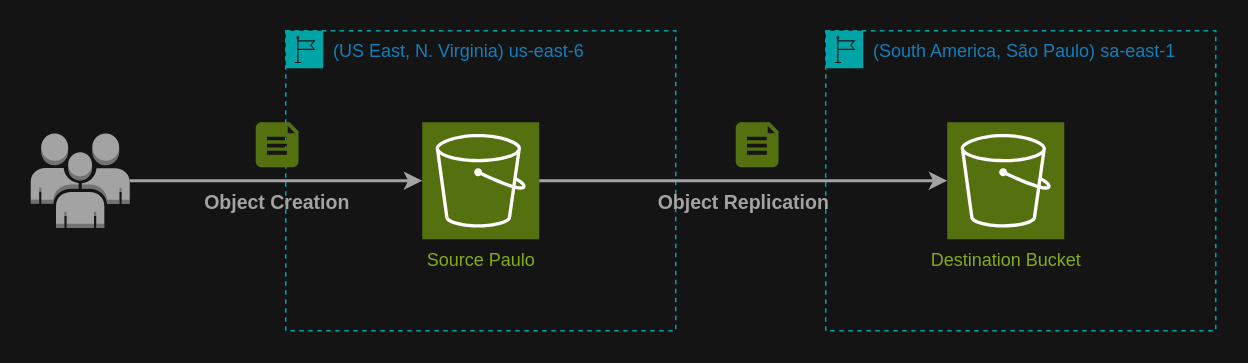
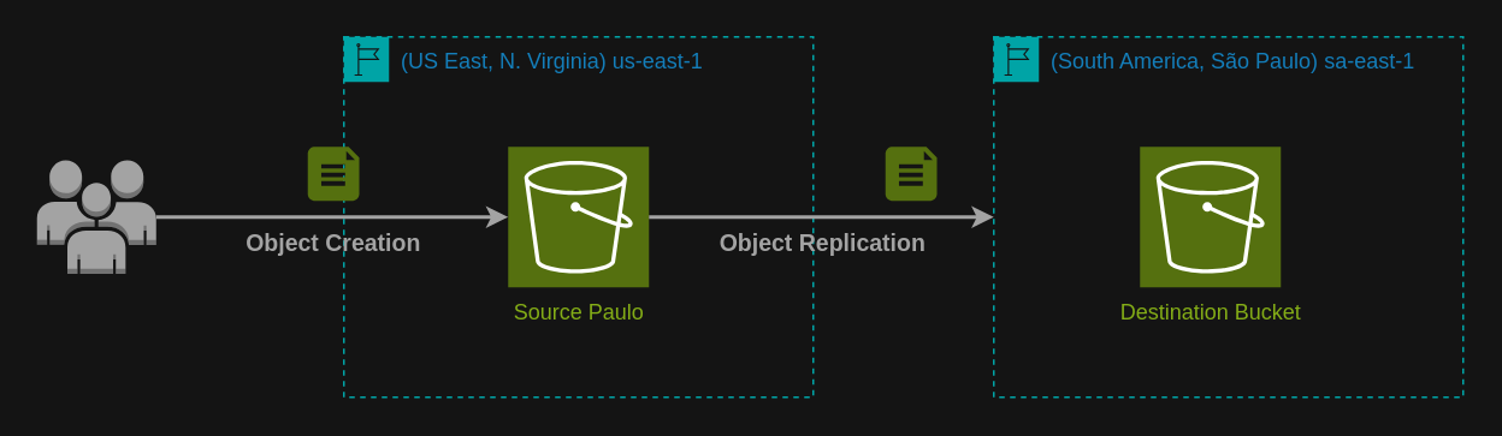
  <mxCell id="0" />
  <mxCell id="1" parent="0" />
  <mxCell id="2" value="&lt;span style=&quot;font-family: &amp;quot;Amazon Ember&amp;quot;, Helvetica, Arial, sans-serif; font-size: 12px;&quot;&gt;(South America, São Paulo)&amp;nbsp;&lt;/span&gt;&lt;span style=&quot;font-family: &amp;quot;Amazon Ember&amp;quot;, Helvetica, Arial, sans-serif; font-size: 12px;&quot;&gt;sa-east-1&lt;/span&gt;" style="points=[[0,0],[0.25,0],[0.5,0],[0.75,0],[1,0],[1,0.25],[1,0.5],[1,0.75],[1,1],[0.75,1],[0.5,1],[0.25,1],[0,1],[0,0.75],[0,0.5],[0,0.25]];outlineConnect=0;gradientColor=none;html=1;whiteSpace=wrap;fontSize=12;fontStyle=0;container=0;pointerEvents=0;collapsible=0;recursiveResize=0;shape=mxgraph.aws4.group;grIcon=mxgraph.aws4.group_region;strokeColor=#00A4A6;fillColor=none;verticalAlign=top;align=left;spacingLeft=30;fontColor=#147EBA;dashed=1;labelBackgroundColor=none;" vertex="1" parent="1"><mxGeometry x="550" y="20" width="260" height="200" as="geometry" /></mxCell>
  <mxCell id="3" value="Destination Bucket" style="sketch=0;points=[[0,0,0],[0.25,0,0],[0.5,0,0],[0.75,0,0],[1,0,0],[0,1,0],[0.25,1,0],[0.5,1,0],[0.75,1,0],[1,1,0],[0,0.25,0],[0,0.5,0],[0,0.75,0],[1,0.25,0],[1,0.5,0],[1,0.75,0]];outlineConnect=0;fontColor=#84AD17;fillColor=#55700F;strokeColor=#ffffff;dashed=0;verticalLabelPosition=bottom;verticalAlign=top;align=center;html=1;fontSize=12;fontStyle=0;aspect=fixed;shape=mxgraph.aws4.resourceIcon;resIcon=mxgraph.aws4.s3;" vertex="1" parent="1"><mxGeometry x="631" y="81" width="78" height="78" as="geometry" /></mxCell>
- <mxCell id="4" value="&lt;span style=&quot;font-family: &amp;quot;Amazon Ember&amp;quot;, Helvetica, Arial, sans-serif;&quot;&gt;(US East, N. Virginia)&amp;nbsp;&lt;/span&gt;&lt;span style=&quot;font-family: &amp;quot;Amazon Ember&amp;quot;, Helvetica, Arial, sans-serif;&quot;&gt;us-east-6&lt;/span&gt;" style="points=[[0,0],[0.25,0],[0.5,0],[0.75,0],[1,0],[1,0.25],[1,0.5],[1,0.75],[1,1],[0.75,1],[0.5,1],[0.25,1],[0,1],[0,0.75],[0,0.5],[0,0.25]];outlineConnect=0;gradientColor=none;html=1;whiteSpace=wrap;fontSize=12;fontStyle=0;container=0;pointerEvents=0;collapsible=0;recursiveResize=0;shape=mxgraph.aws4.group;grIcon=mxgraph.aws4.group_region;strokeColor=#00A4A6;fillColor=none;verticalAlign=top;align=left;spacingLeft=30;fontColor=#147EBA;dashed=1;labelBackgroundColor=none;" vertex="1" parent="1"><mxGeometry x="190" y="20" width="260" height="200" as="geometry" /></mxCell>
+ <mxCell id="4" value="&lt;span style=&quot;font-family: &amp;quot;Amazon Ember&amp;quot;, Helvetica, Arial, sans-serif;&quot;&gt;(US East, N. Virginia)&amp;nbsp;&lt;/span&gt;&lt;span style=&quot;font-family: &amp;quot;Amazon Ember&amp;quot;, Helvetica, Arial, sans-serif;&quot;&gt;us-east-1&lt;/span&gt;" style="points=[[0,0],[0.25,0],[0.5,0],[0.75,0],[1,0],[1,0.25],[1,0.5],[1,0.75],[1,1],[0.75,1],[0.5,1],[0.25,1],[0,1],[0,0.75],[0,0.5],[0,0.25]];outlineConnect=0;gradientColor=none;html=1;whiteSpace=wrap;fontSize=12;fontStyle=0;container=0;pointerEvents=0;collapsible=0;recursiveResize=0;shape=mxgraph.aws4.group;grIcon=mxgraph.aws4.group_region;strokeColor=#00A4A6;fillColor=none;verticalAlign=top;align=left;spacingLeft=30;fontColor=#147EBA;dashed=1;labelBackgroundColor=none;" vertex="1" parent="1"><mxGeometry x="190" y="20" width="260" height="200" as="geometry" /></mxCell>
  <mxCell id="5" value="Source Paulo" style="sketch=0;points=[[0,0,0],[0.25,0,0],[0.5,0,0],[0.75,0,0],[1,0,0],[0,1,0],[0.25,1,0],[0.5,1,0],[0.75,1,0],[1,1,0],[0,0.25,0],[0,0.5,0],[0,0.75,0],[1,0.25,0],[1,0.5,0],[1,0.75,0]];outlineConnect=0;fontColor=#84AD17;fillColor=#55700F;strokeColor=#ffffff;dashed=0;verticalLabelPosition=bottom;verticalAlign=top;align=center;html=1;fontSize=12;fontStyle=0;aspect=fixed;shape=mxgraph.aws4.resourceIcon;resIcon=mxgraph.aws4.s3;" vertex="1" parent="1"><mxGeometry x="281" y="81" width="78" height="78" as="geometry" /></mxCell>
- <mxCell id="6" value="Object Replication" style="edgeStyle=orthogonalEdgeStyle;rounded=0;orthogonalLoop=1;jettySize=auto;html=1;entryX=0;entryY=0.5;entryDx=0;entryDy=0;entryPerimeter=0;strokeColor=#A3A3A3;strokeWidth=2;fontColor=#A3A3A3;labelBackgroundColor=none;labelPosition=center;verticalLabelPosition=bottom;align=center;verticalAlign=top;fontStyle=1;fontSize=13;" edge="1" parent="1" source="5" target="3"><mxGeometry relative="1" as="geometry" /></mxCell>
+ <mxCell id="6" value="Object Replication" style="edgeStyle=orthogonalEdgeStyle;rounded=0;orthogonalLoop=1;jettySize=auto;html=1;strokeColor=#A3A3A3;strokeWidth=2;fontColor=#A3A3A3;labelBackgroundColor=none;labelPosition=center;verticalLabelPosition=bottom;align=center;verticalAlign=top;fontStyle=1;fontSize=13;" edge="1" parent="1" source="5" target="2"><mxGeometry relative="1" as="geometry" /></mxCell>
  <mxCell id="7" value="" style="verticalLabelPosition=bottom;html=1;verticalAlign=top;align=center;strokeColor=none;fillColor=#55700F;shape=mxgraph.azure.file_2;pointerEvents=1;aspect=fixed;" vertex="1" parent="1"><mxGeometry x="490" y="81" width="28.5" height="30" as="geometry" /></mxCell>
  <mxCell id="8" value="" style="outlineConnect=0;dashed=0;verticalLabelPosition=bottom;verticalAlign=top;align=center;html=1;shape=mxgraph.aws3.users;fillColor=#A3A3A3;gradientColor=none;" vertex="1" parent="1"><mxGeometry x="20" y="88.5" width="66" height="63" as="geometry" /></mxCell>
  <mxCell id="9" value="Object Creation" style="edgeStyle=orthogonalEdgeStyle;rounded=0;orthogonalLoop=1;jettySize=auto;html=1;entryX=0;entryY=0.5;entryDx=0;entryDy=0;entryPerimeter=0;strokeColor=#A3A3A3;strokeWidth=2;labelPosition=center;verticalLabelPosition=bottom;align=center;verticalAlign=top;labelBackgroundColor=none;fontColor=#A3A3A3;fontStyle=1;fontSize=13;" edge="1" parent="1" source="8" target="5"><mxGeometry relative="1" as="geometry" /></mxCell>
  <mxCell id="10" value="" style="verticalLabelPosition=bottom;html=1;verticalAlign=top;align=center;strokeColor=none;fillColor=#55700F;shape=mxgraph.azure.file_2;pointerEvents=1;aspect=fixed;" vertex="1" parent="1"><mxGeometry x="170" y="81" width="28.5" height="30" as="geometry" /></mxCell>
